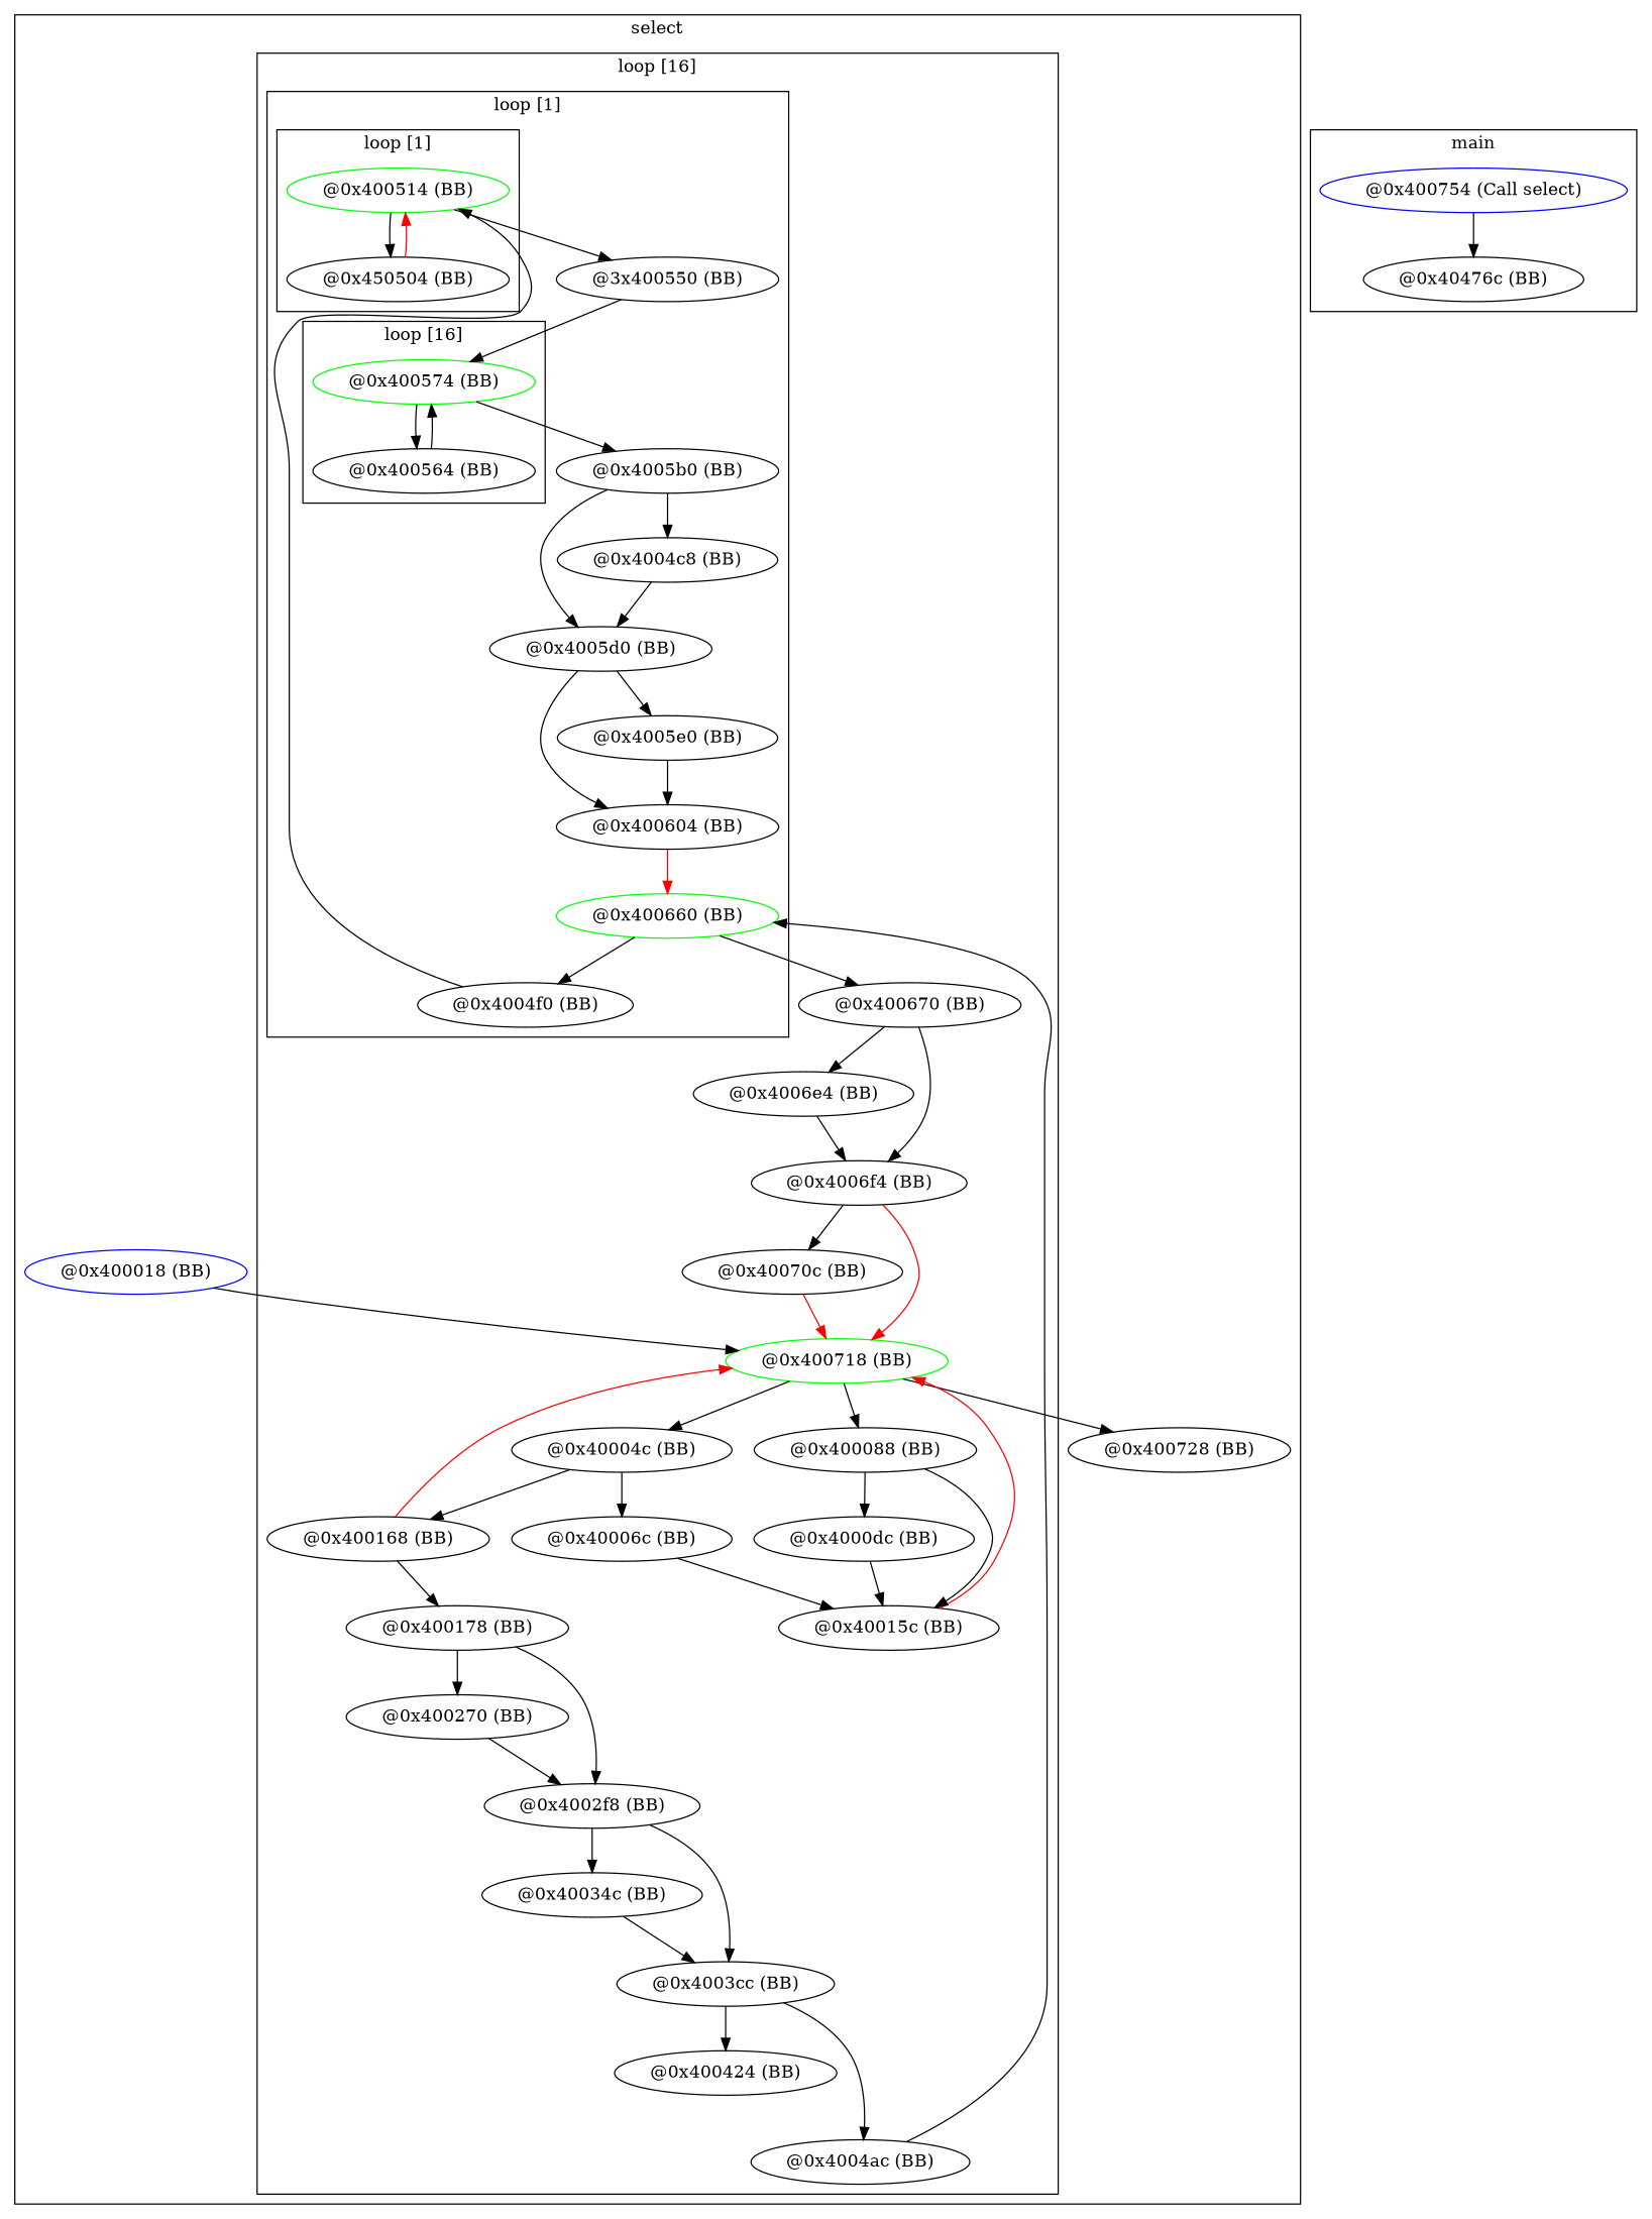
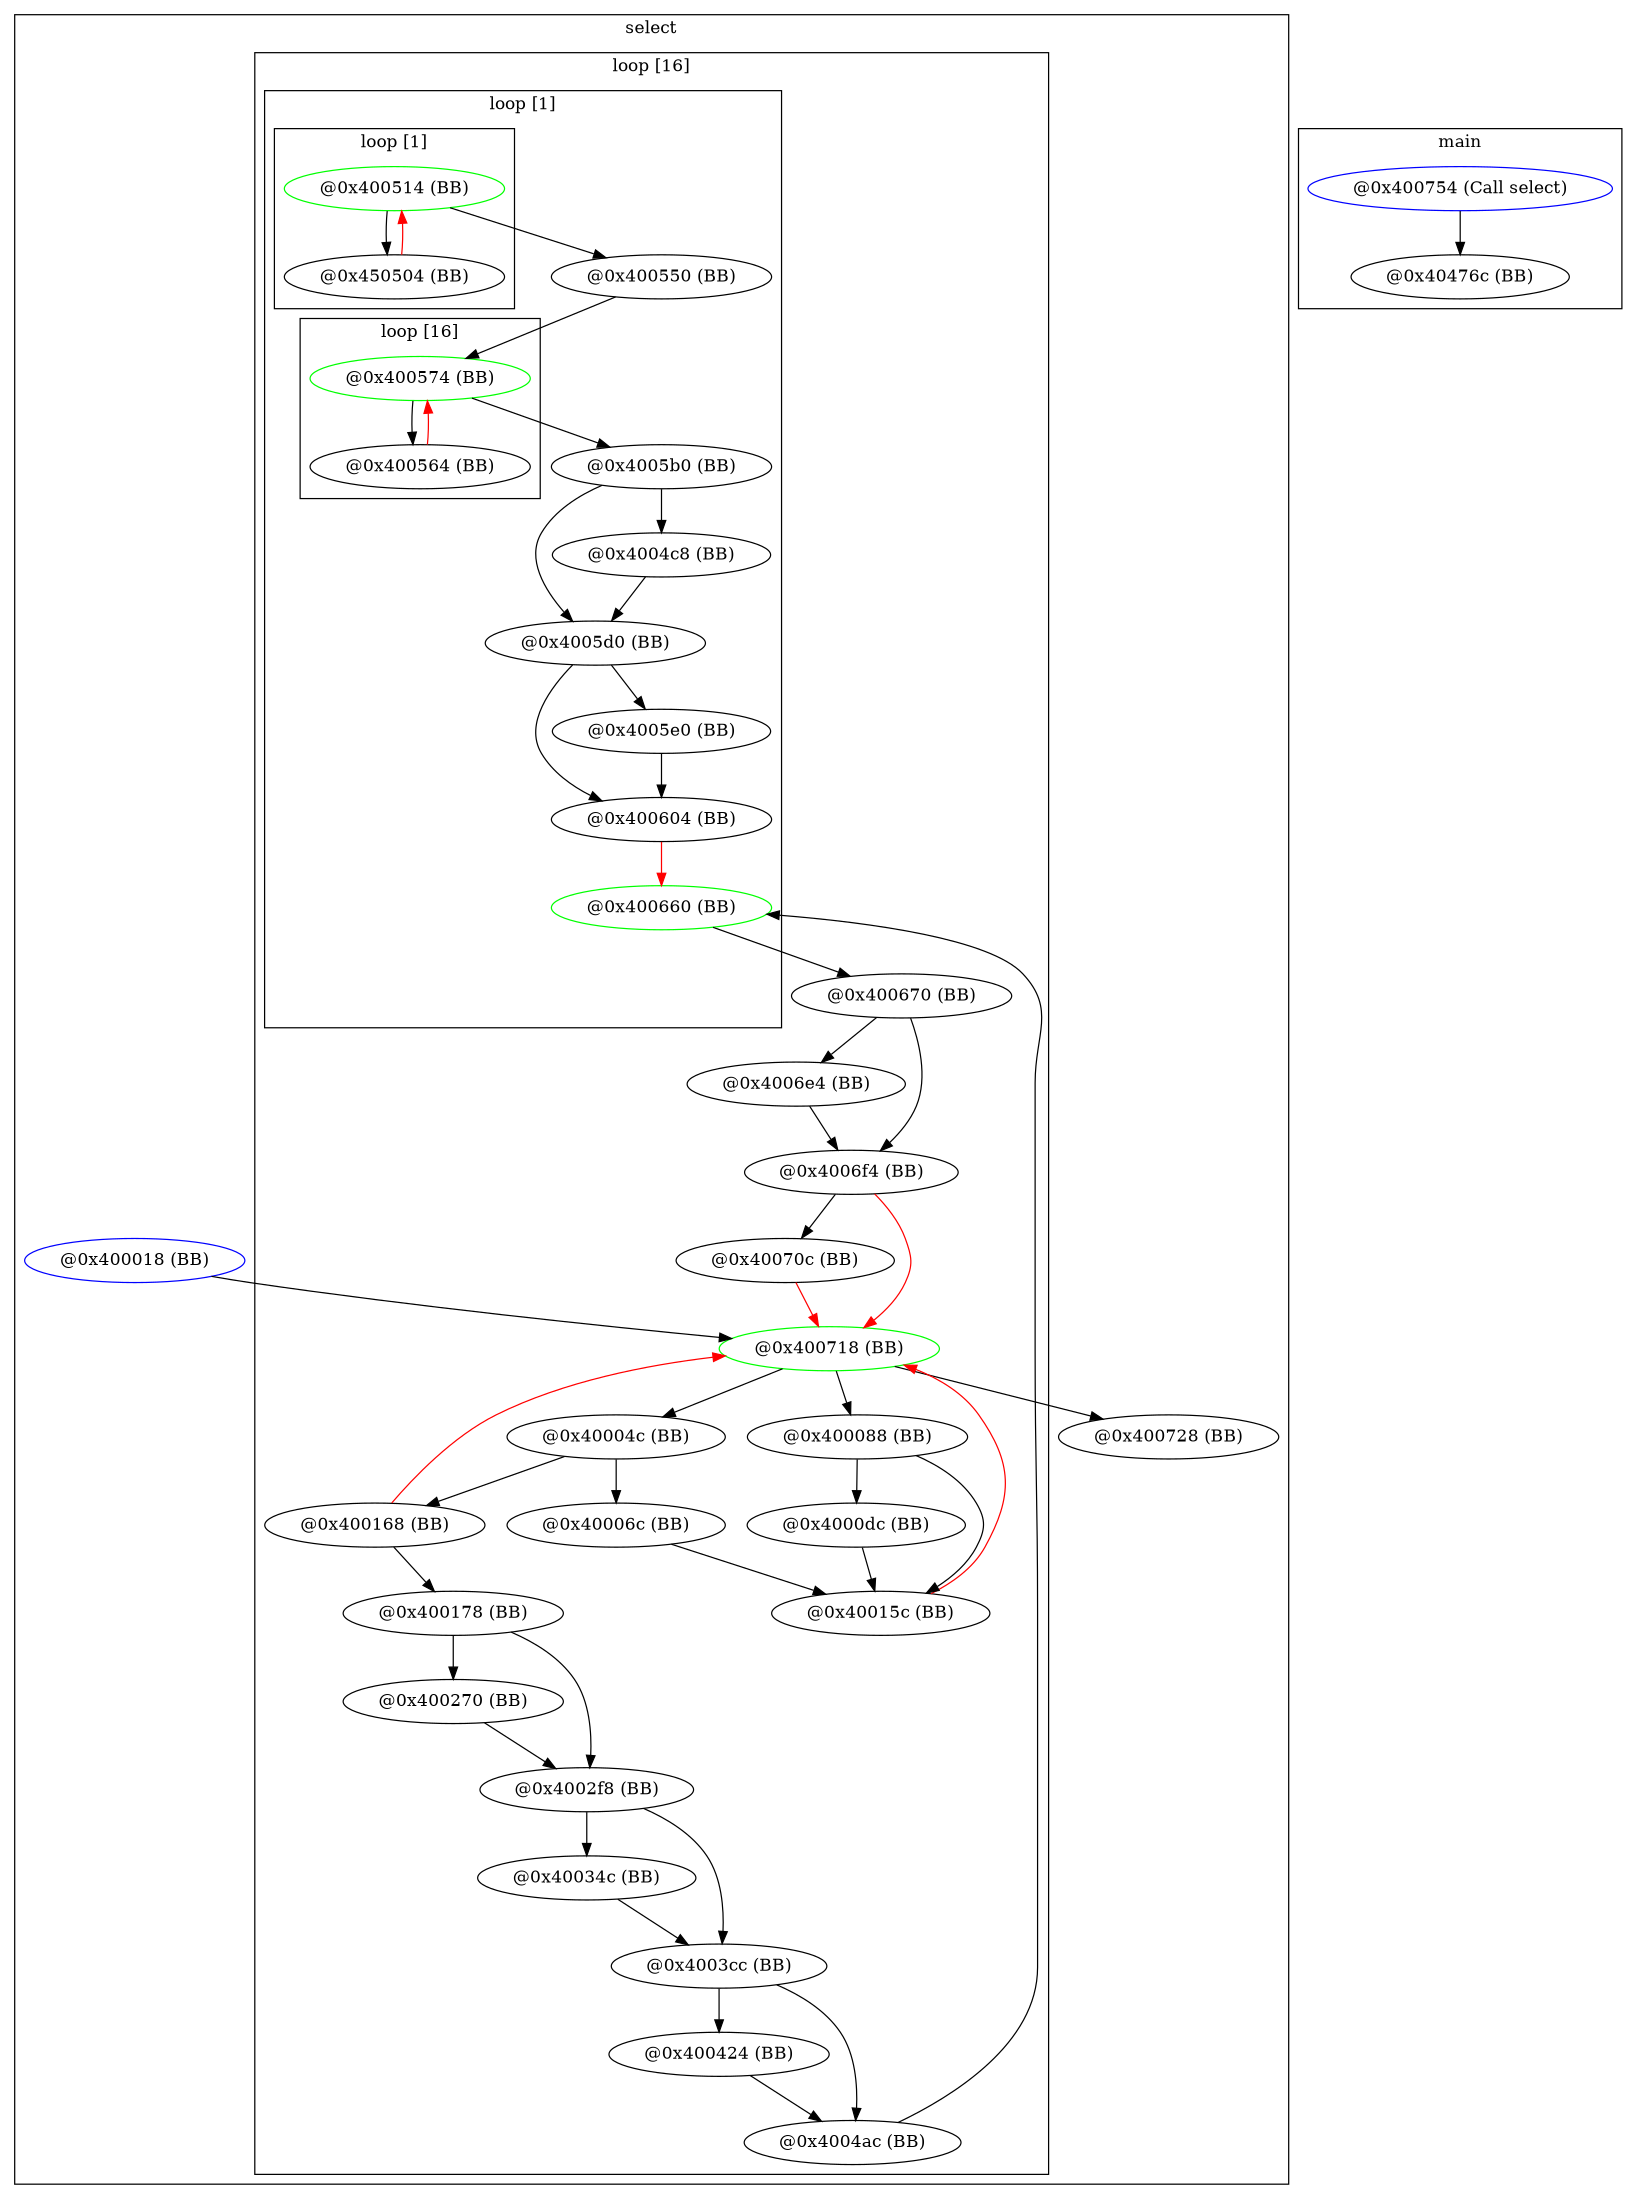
  digraph {
    n1 [color=green label="@0x400514 (BB)"]
    n2 [label="@0x450504 (BB)"]
    n3 [color=green label="@0x400574 (BB)"]
    n4 [label="@0x400564 (BB)"]
    n5 [color=green label="@0x400660 (BB)"]
    n6 [label="@0x400604 (BB)"]
    n7 [label="@0x4005d0 (BB)"]
    n8 [label="@0x4005b0 (BB)"]
-   n9 [label="@3x400550 (BB)"]
-   n10 [label="@0x4004f0 (BB)"]
+   n9 [label="@0x400550 (BB)"]
    n11 [label="@0x4004c8 (BB)"]
    n12 [label="@0x4005e0 (BB)"]
    n13 [color=green label="@0x400718 (BB)"]
    n14 [label="@0x40015c (BB)"]
    n15 [label="@0x40006c (BB)"]
    n16 [label="@0x40004c (BB)"]
    n17 [label="@0x400088 (BB)"]
    n18 [label="@0x4000dc (BB)"]
    n19 [label="@0x400168 (BB)"]
    n20 [label="@0x4006f4 (BB)"]
    n21 [label="@0x400670 (BB)"]
    n22 [label="@0x4004ac (BB)"]
    n23 [label="@0x4003cc (BB)"]
    n24 [label="@0x4002f8 (BB)"]
    n25 [label="@0x400178 (BB)"]
    n26 [label="@0x400270 (BB)"]
    n27 [label="@0x40034c (BB)"]
    n28 [label="@0x400424 (BB)"]
    n29 [label="@0x4006e4 (BB)"]
    n30 [label="@0x40070c (BB)"]
    n31 [color=blue label="@0x400018 (BB)"]
    n32 [label="@0x400728 (BB)"]
    n33 [color=blue label="@0x400754 (Call select)"]
    n34 [label="@0x40476c (BB)"]
    subgraph cluster_1 {
      label=select
      n31
      n32
      subgraph cluster_2 {
        label="loop [16]"
        n13
        n14
        n15
        n16
        n17
        n18
        n19
        n20
        n21
        n22
        n23
        n24
        n25
        n26
        n27
        n28
        n29
        n30
        subgraph cluster_3 {
          label="loop [1]"
          n5
          n6
          n7
          n8
          n9
-         n10
          n11
          n12
          subgraph cluster_4 {
            label="loop [1]"
            n1
            n2
          }
          subgraph cluster_5 {
            label="loop [16]"
            n3
            n4
          }
        }
      }
    }
    subgraph cluster_6 {
      label=main
      n33
      n34
    }
    n1 -> n2
    n1 -> n9
    n2 -> n1 [color=red]
    n3 -> n4
    n3 -> n8
-   n4 -> n3 [color=black]
-   n5 -> n10
+   n4 -> n3 [color=red]
    n5 -> n21
    n6 -> n5 [color=red]
    n7 -> n6
    n7 -> n12
    n8 -> n7
    n8 -> n11
    n9 -> n3
-   n10 -> n1
    n11 -> n7
    n12 -> n6
    n13 -> n16
    n13 -> n17
    n13 -> n32
    n14 -> n13 [color=red]
    n15 -> n14
    n16 -> n15
    n16 -> n19
    n17 -> n14
    n17 -> n18
    n18 -> n14
    n19 -> n13 [color=red]
    n19 -> n25
    n20 -> n13 [color=red]
    n20 -> n30
    n21 -> n20
    n21 -> n29
    n22 -> n5
    n23 -> n22
    n23 -> n28
    n24 -> n23
    n24 -> n27
    n25 -> n24
    n25 -> n26
    n26 -> n24
    n27 -> n23
+   n28 -> n22
    n29 -> n20
    n30 -> n13 [color=red]
    n31 -> n13
    n33 -> n34
  }
